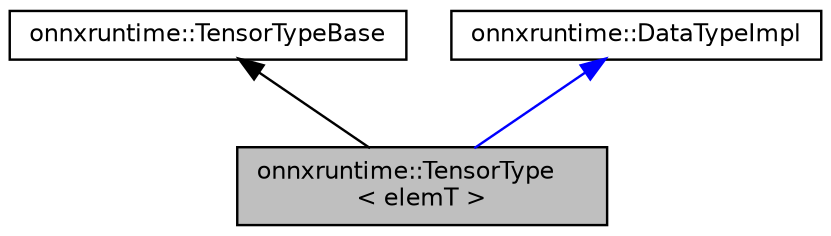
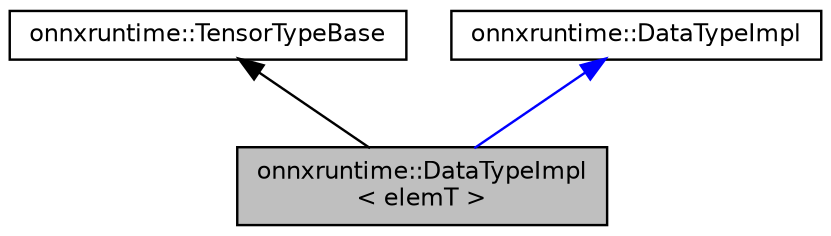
  digraph {
    node [color=black fillcolor=white fontname=Helvetica fontsize=10 shape=record style=filled]
    edge [dir=back fontname=Helvetica fontsize=10 labelfontname=Helvetica labelfontsize=10 style=solid]
-   n1 [fillcolor=grey75 fontcolor=black height=0.2 label="onnxruntime::TensorType\l\< elemT \>" width=0.4]
+   n1 [fillcolor=grey75 fontcolor=black height=0.2 label="onnxruntime::DataTypeImpl\l\< elemT \>" width=0.4]
    n2 [height=0.2 label="onnxruntime::TensorTypeBase" width=0.4]
    n3 [height=0.2 label="onnxruntime::DataTypeImpl" width=0.4]
    n2 -> n1 [color=black]
    n3 -> n1 [color=blue]
  }
